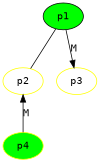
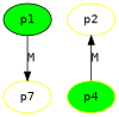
  graph {
    fontname="DejaVu Sans Mono"
    node [fontname="DejaVu Sans Mono" color=yellow]
    edge [fontname="DejaVu Sans Mono"]
    p1 [fillcolor=green style=filled color=""]
    p2
-   p3
+   p3 [label=p7]
    p4 [fillcolor=green style=filled]
-   p1 -- p2
    p1 -- p3 [dir=forward label=M]
    p2 -- p4 [dir=back label=M]
  }
